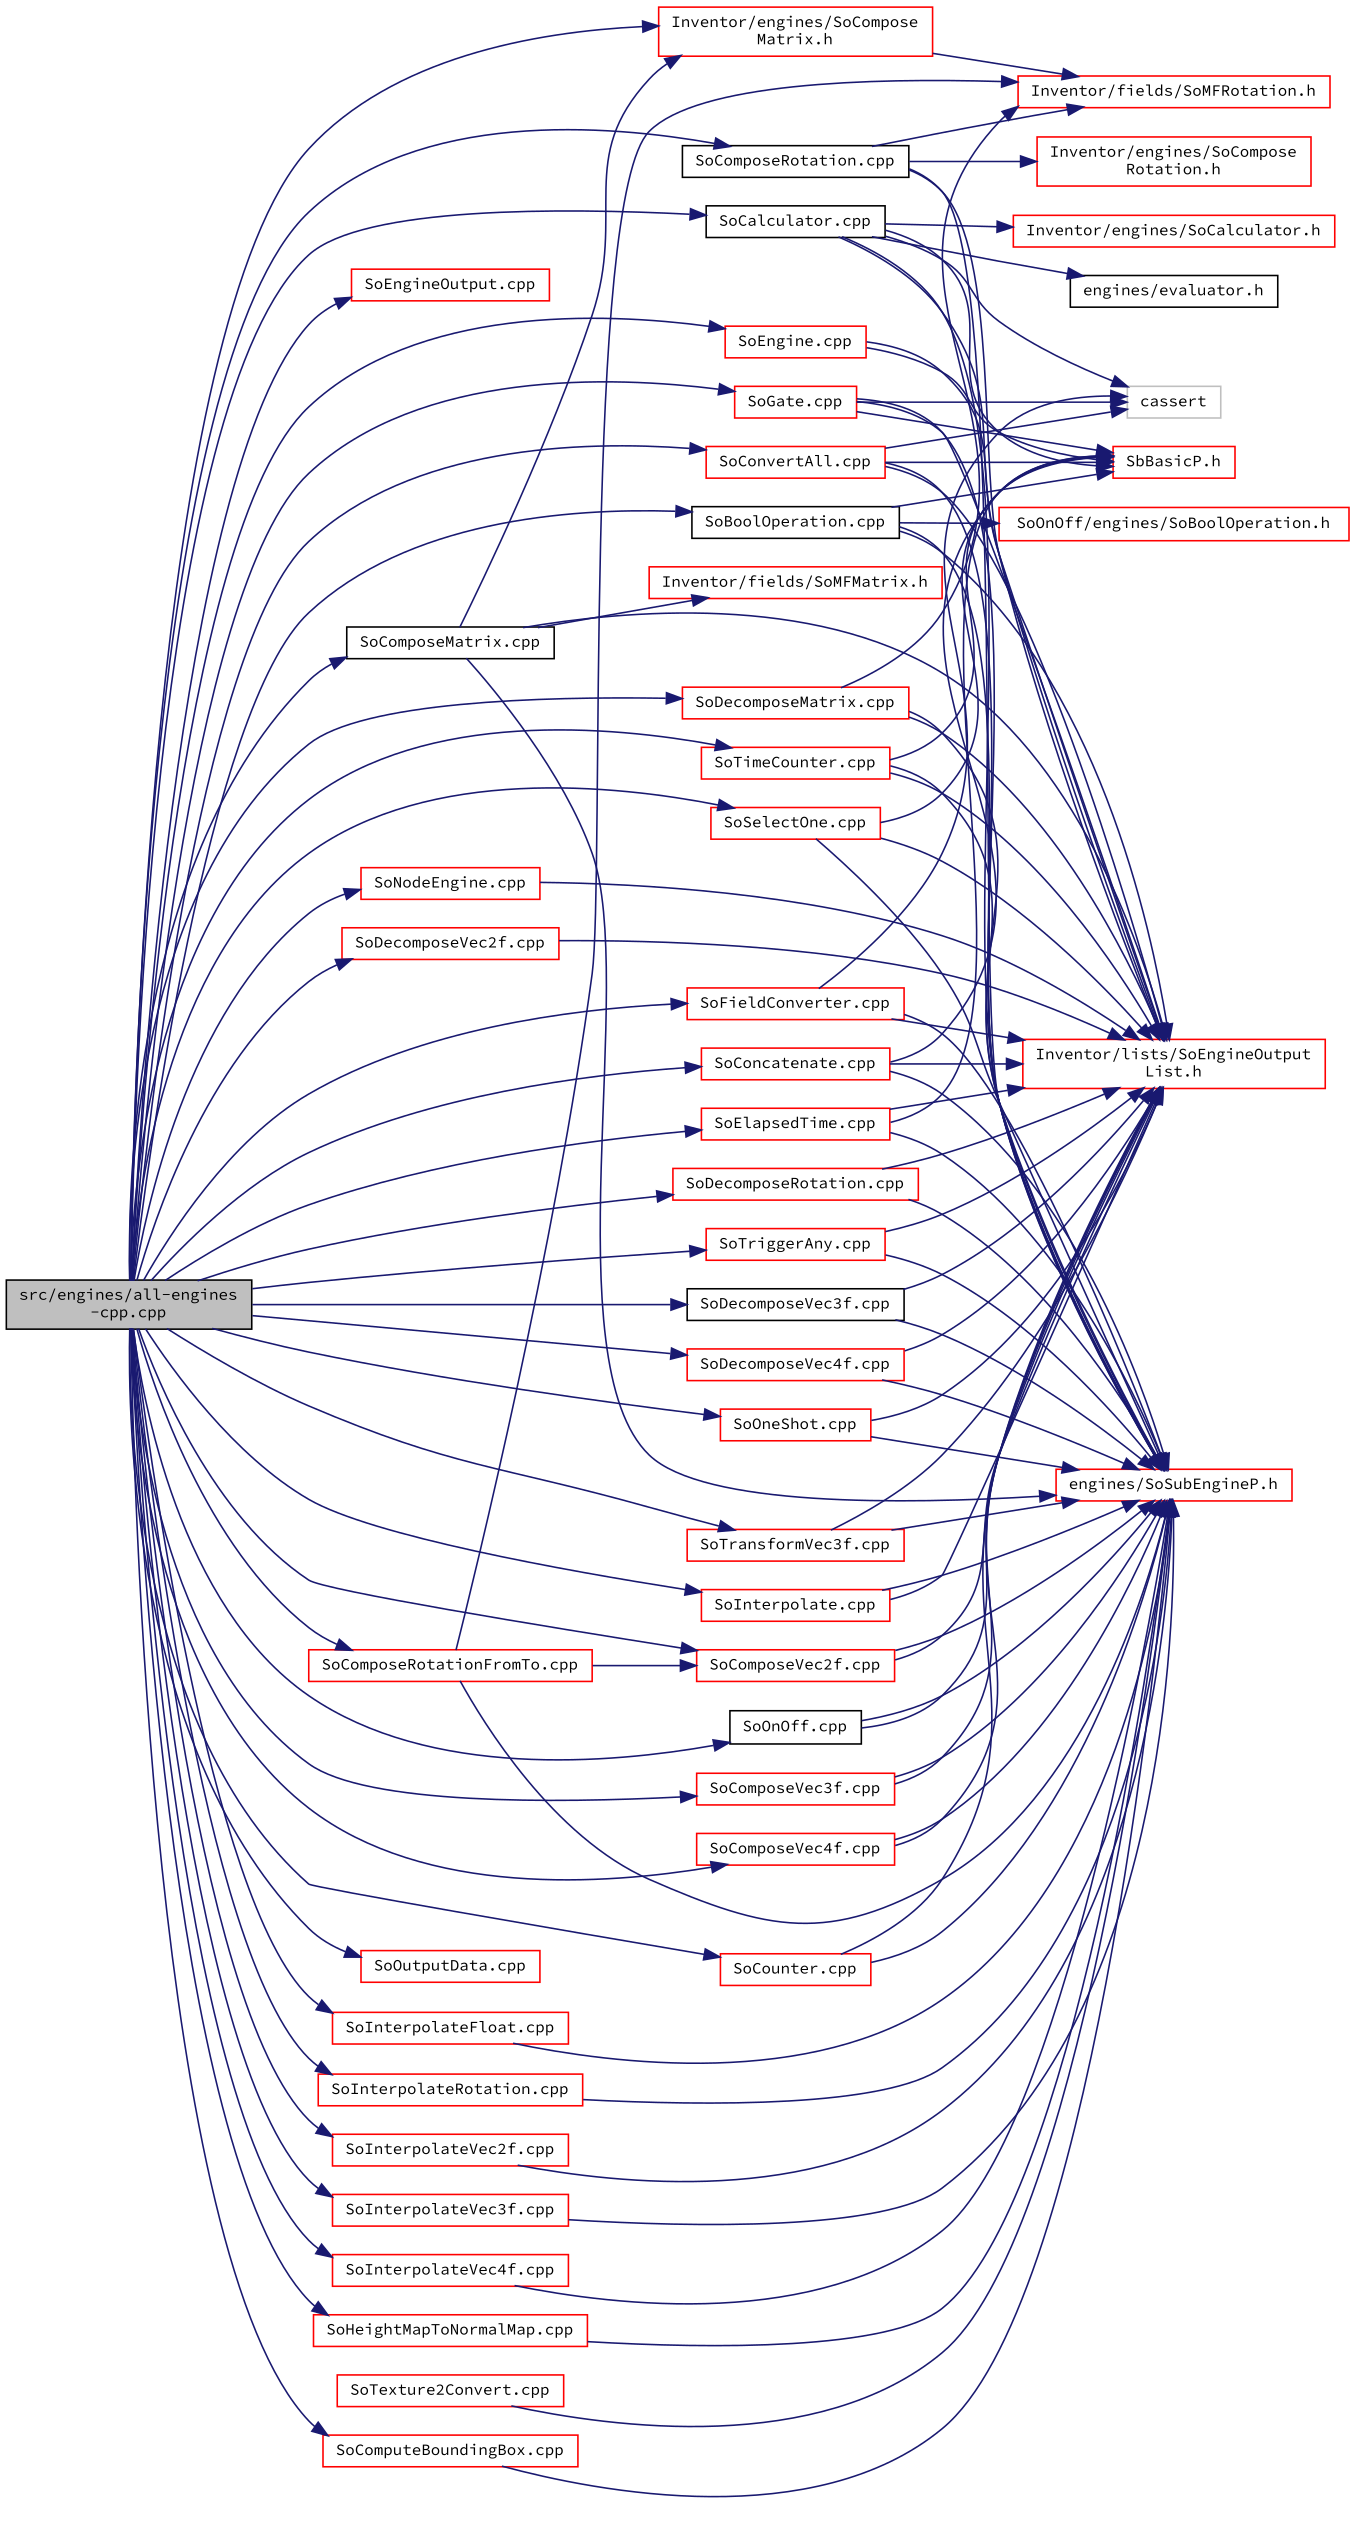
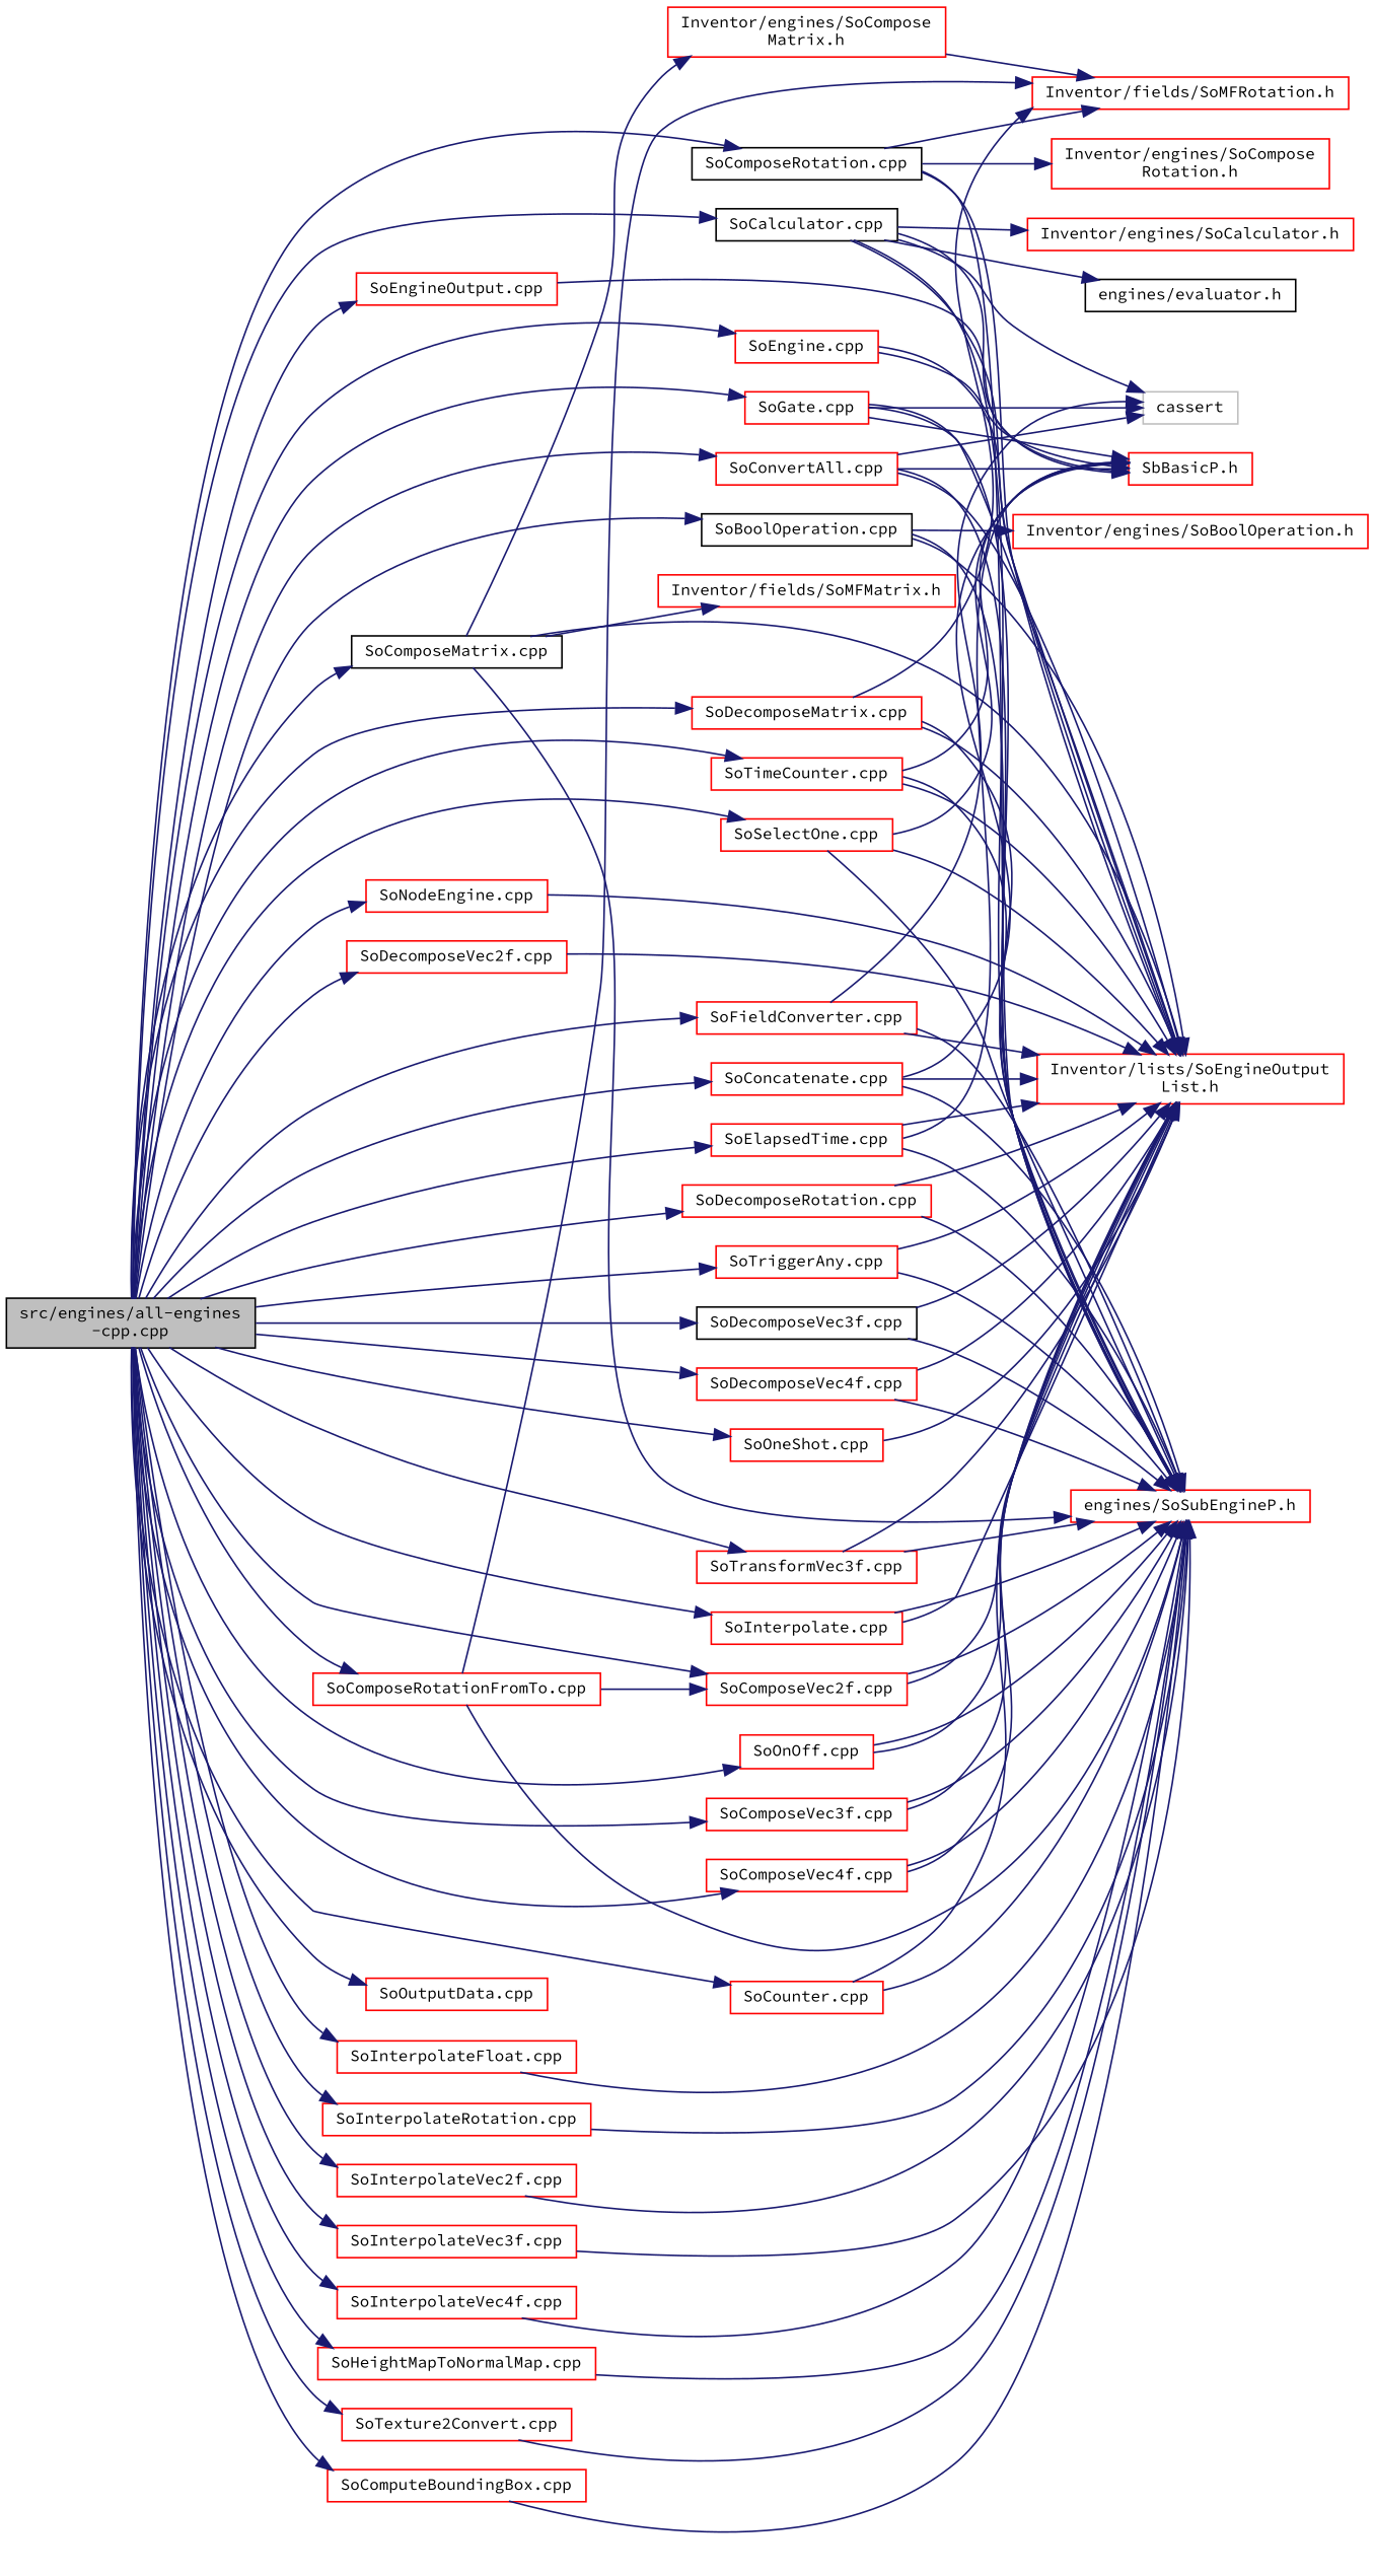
  digraph {
    fontname="Source Code Pro"
    rankdir=LR
    node [color=red fillcolor=white fontname="Source Code Pro" fontsize=10 shape=record style=filled]
    edge [color=midnightblue fontname="Source Code Pro" fontsize=10 labelfontname=Helvetica labelfontsize=10 style=solid]
    n1 [color=black fillcolor=grey75 fontcolor=black height=0.2 label="src/engines/all-engines\l-cpp.cpp" width=0.4]
    n2 [color=black height=0.2 label="SoBoolOperation.cpp" width=0.4]
    n3 [color=black height=0.2 label="SoCalculator.cpp" width=0.4]
    n4 [color=black height=0.2 label="SoComposeMatrix.cpp" width=0.4]
    n5 [color=black height=0.2 label="SoComposeRotation.cpp" width=0.4]
    n6 [height=0.2 label="SoComposeRotationFromTo.cpp" width=0.4]
    n7 [height=0.2 label="SoComposeVec2f.cpp" width=0.4]
    n8 [height=0.2 label="SoComposeVec3f.cpp" width=0.4]
    n9 [height=0.2 label="SoComposeVec4f.cpp" width=0.4]
    n10 [height=0.2 label="SoComputeBoundingBox.cpp" width=0.4]
    n11 [height=0.2 label="SoConcatenate.cpp" width=0.4]
    n12 [height=0.2 label="SoConvertAll.cpp" width=0.4]
    n13 [height=0.2 label="SoCounter.cpp" width=0.4]
    n14 [height=0.2 label="SoDecomposeMatrix.cpp" width=0.4]
    n15 [height=0.2 label="SoDecomposeRotation.cpp" width=0.4]
    n16 [height=0.2 label="SoDecomposeVec2f.cpp" width=0.4]
    n17 [color=black height=0.2 label="SoDecomposeVec3f.cpp" width=0.4]
    n18 [height=0.2 label="SoDecomposeVec4f.cpp" width=0.4]
    n19 [height=0.2 label="SoElapsedTime.cpp" width=0.4]
    n20 [height=0.2 label="SoEngine.cpp" width=0.4]
    n21 [height=0.2 label="SoEngineOutput.cpp" width=0.4]
    n22 [height=0.2 label="SoFieldConverter.cpp" width=0.4]
    n23 [height=0.2 label="SoGate.cpp" width=0.4]
    n24 [height=0.2 label="SoInterpolate.cpp" width=0.4]
    n25 [height=0.2 label="SoInterpolateFloat.cpp" width=0.4]
    n26 [height=0.2 label="SoInterpolateRotation.cpp" width=0.4]
    n27 [height=0.2 label="SoInterpolateVec2f.cpp" width=0.4]
    n28 [height=0.2 label="SoInterpolateVec3f.cpp" width=0.4]
    n29 [height=0.2 label="SoInterpolateVec4f.cpp" width=0.4]
-   n30 [color=black height=0.2 label="SoOnOff.cpp" width=0.4]
+   n30 [height=0.2 label="SoOnOff.cpp" width=0.4]
    n31 [height=0.2 label="SoOneShot.cpp" width=0.4]
    n32 [height=0.2 label="SoOutputData.cpp" width=0.4]
    n33 [height=0.2 label="SoSelectOne.cpp" width=0.4]
    n34 [height=0.2 label="SoTimeCounter.cpp" width=0.4]
    n35 [height=0.2 label="SoTransformVec3f.cpp" width=0.4]
    n36 [height=0.2 label="SoTriggerAny.cpp" width=0.4]
    n37 [height=0.2 label="SoNodeEngine.cpp" width=0.4]
    n38 [height=0.2 label="SoTexture2Convert.cpp" width=0.4]
    n39 [height=0.2 label="SoHeightMapToNormalMap.cpp" width=0.4]
-   n40 [height=0.2 label="SoOnOff/engines/SoBoolOperation.h" width=0.4]
+   n40 [height=0.2 label="Inventor/engines/SoBoolOperation.h" width=0.4]
    n41 [height=0.2 label="Inventor/lists/SoEngineOutput\lList.h" width=0.4]
    n42 [height=0.2 label="engines/SoSubEngineP.h" width=0.4]
    n43 [height=0.2 label="Inventor/engines/SoCalculator.h" width=0.4]
    n44 [height=0.2 label="SbBasicP.h" width=0.4]
    n45 [color=grey75 height=0.2 label=cassert width=0.4]
    n46 [color=black height=0.2 label="engines/evaluator.h" width=0.4]
    n47 [height=0.2 label="Inventor/engines/SoCompose\lMatrix.h" width=0.4]
    n48 [height=0.2 label="Inventor/fields/SoMFMatrix.h" width=0.4]
    n49 [height=0.2 label="Inventor/fields/SoMFRotation.h" width=0.4]
    n50 [height=0.2 label="Inventor/engines/SoCompose\lRotation.h" width=0.4]
    n1 -> n2
    n1 -> n3
    n1 -> n4
    n1 -> n5
    n1 -> n6
    n1 -> n7
    n1 -> n8
    n1 -> n9
    n1 -> n10
    n1 -> n11
    n1 -> n12
    n1 -> n13
    n1 -> n14
    n1 -> n15
    n1 -> n16
    n1 -> n17
    n1 -> n18
    n1 -> n19
    n1 -> n20
    n1 -> n21
    n1 -> n22
    n1 -> n23
    n1 -> n24
    n1 -> n25
    n1 -> n26
    n1 -> n27
    n1 -> n28
    n1 -> n29
    n1 -> n30
    n1 -> n31
    n1 -> n32
    n1 -> n33
    n1 -> n34
    n1 -> n35
    n1 -> n36
    n1 -> n37
-   n1 -> n47
+   n1 -> n38
    n1 -> n39
    n2 -> n40
    n2 -> n41
    n2 -> n42
    n3 -> n41
    n3 -> n42
    n3 -> n43
    n3 -> n44
    n3 -> n45
    n3 -> n46
    n4 -> n41
    n4 -> n42
    n4 -> n47
    n4 -> n48
    n5 -> n41
    n5 -> n42
    n5 -> n49
    n5 -> n50
    n6 -> n7
    n6 -> n42
    n6 -> n49
    n7 -> n41
    n7 -> n42
    n8 -> n41
    n8 -> n42
    n9 -> n41
    n9 -> n42
    n10 -> n42
    n11 -> n41
    n11 -> n42
    n11 -> n44
    n12 -> n41
    n12 -> n42
    n12 -> n44
    n12 -> n45
    n13 -> n41
    n13 -> n42
    n14 -> n41
    n14 -> n42
    n14 -> n49
    n15 -> n41
    n15 -> n42
    n16 -> n41
    n17 -> n41
    n17 -> n42
    n18 -> n41
    n18 -> n42
    n19 -> n41
    n19 -> n42
    n19 -> n44
    n20 -> n41
    n20 -> n44
-   n2 -> n44
+   n21 -> n44
    n22 -> n41
    n22 -> n42
    n22 -> n45
    n23 -> n41
    n23 -> n42
    n23 -> n44
    n23 -> n45
    n24 -> n41
    n24 -> n42
    n25 -> n42
    n26 -> n42
    n27 -> n42
    n28 -> n42
    n29 -> n42
    n30 -> n41
    n30 -> n42
    n31 -> n41
-   n31 -> n42
    n33 -> n41
    n33 -> n42
    n33 -> n44
    n34 -> n41
    n34 -> n42
    n34 -> n44
    n35 -> n41
    n35 -> n42
    n36 -> n41
    n36 -> n42
    n37 -> n41
    n38 -> n42
    n39 -> n42
    n47 -> n49
  }
